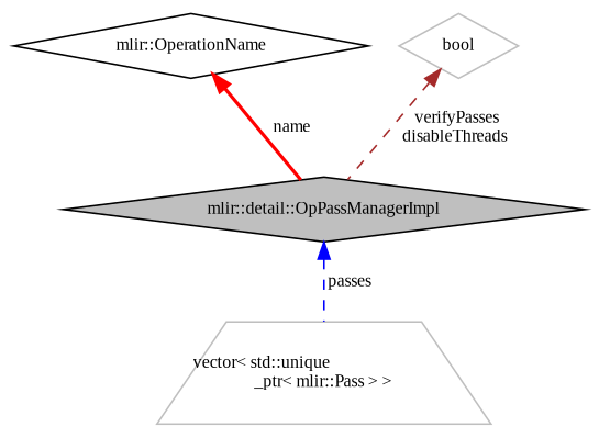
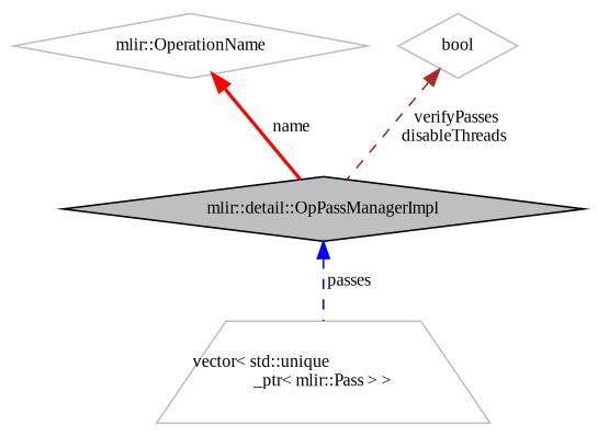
  digraph {
    fontname="Liberation Serif"
    node [color=black fontname="Liberation Serif" fontsize=10 shape=diamond]
    edge [dir=back fontname="Liberation Serif" fontsize=10 labelfontname=Helvetica labelfontsize=10 style=dashed]
    n1 [fillcolor=grey75 fontcolor=black height=0.2 label="mlir::detail::OpPassManagerImpl" style=filled width=0.4]
    n2 [color=grey75 height=0.2 label="vector\< std::unique\l_ptr\< mlir::Pass \> \>" shape=trapezium width=0.4]
-   n3 [height=0.2 label="mlir::OperationName" width=0.4]
+   n3 [color=grey75 height=0.2 label="mlir::OperationName" width=0.4]
    n4 [color=grey75 height=0.2 label=bool width=0.4]
    n1 -> n2 [color=blue label=" passes"]
    n3 -> n1 [color=red label=" name" style=bold]
    n4 -> n1 [color=brown label=" verifyPasses\ndisableThreads"]
  }
